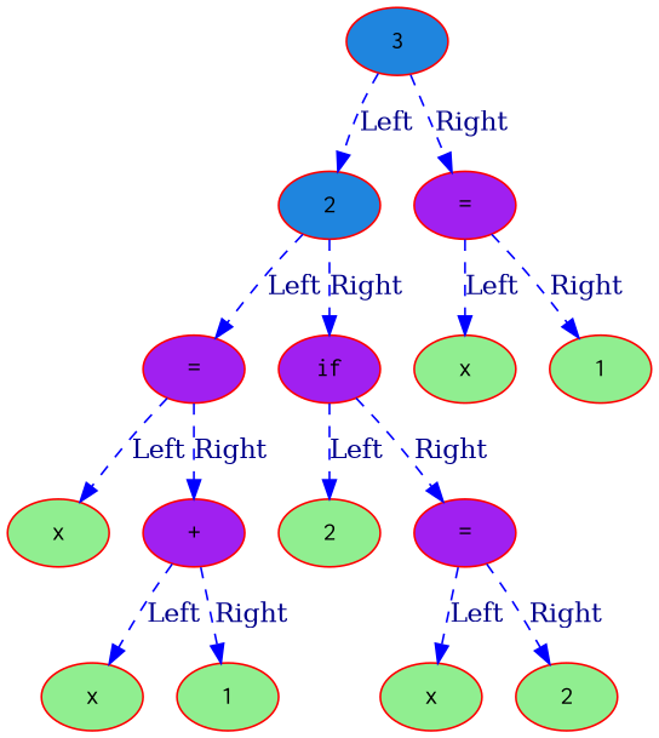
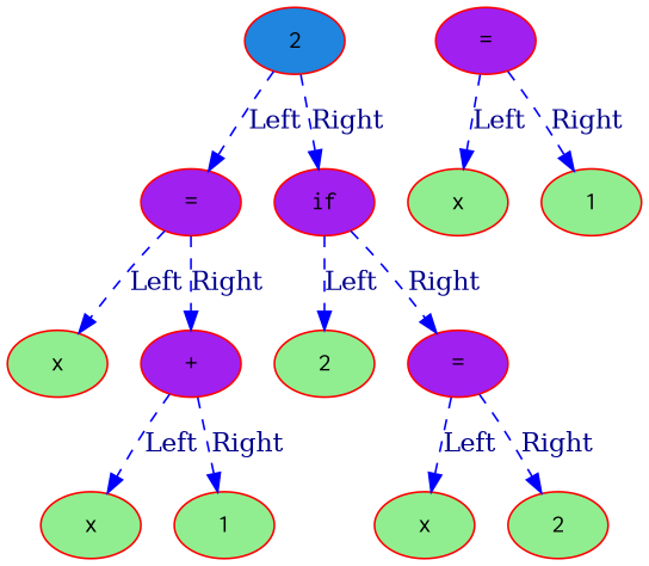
  digraph {
    node [color=Red fillcolor=lightgreen fontname=Courier shape=ellipse style=filled]
    edge [color=Blue fontcolor=darkblue style=dashed]
    n1 [label=x]
    n2 [fillcolor=purple label="="]
    n3 [fillcolor=purple label="+"]
    n4 [label=x]
    n5 [label=1]
    n6 [fillcolor="#1F85DE" label=2]
    n7 [fillcolor=purple label=if]
    n8 [label=2]
    n9 [fillcolor=purple label="="]
    n10 [label=x]
    n11 [label=2]
-   n12 [fillcolor="#1F85DE" label=3]
    n13 [fillcolor=purple label="="]
    n14 [label=x]
    n15 [label=1]
    n2 -> n1 [label=Left]
    n2 -> n3 [label=Right]
    n3 -> n4 [label=Left]
    n3 -> n5 [label=Right]
    n6 -> n2 [label=Left]
    n6 -> n7 [label=Right]
    n7 -> n8 [label=Left]
    n7 -> n9 [label=Right]
    n9 -> n10 [label=Left]
    n9 -> n11 [label=Right]
-   n12 -> n6 [label=Left]
-   n12 -> n13 [label=Right]
    n13 -> n14 [label=Left]
    n13 -> n15 [label=Right]
  }
